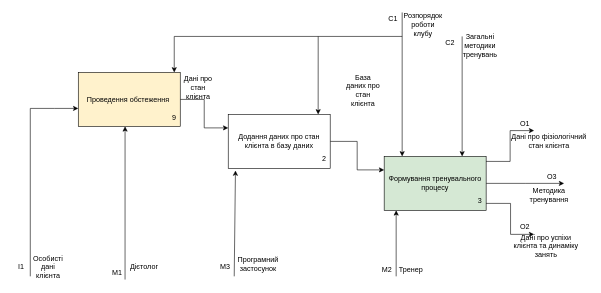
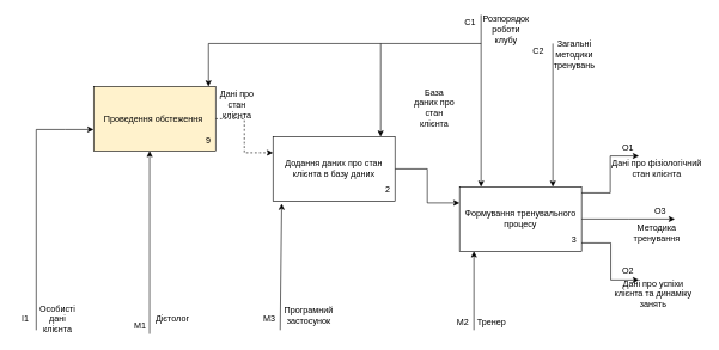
  <mxCell id="0" />
  <mxCell id="1" parent="0" />
- <mxCell id="2" style="edgeStyle=orthogonalEdgeStyle;rounded=0;orthogonalLoop=1;jettySize=auto;html=1;entryX=0;entryY=0.25;entryDx=0;entryDy=0;" edge="1" parent="1" source="3" target="9"><mxGeometry relative="1" as="geometry" /></mxCell>
+ <mxCell id="2" style="edgeStyle=orthogonalEdgeStyle;rounded=0;orthogonalLoop=1;jettySize=auto;html=1;entryX=0;entryY=0.25;entryDx=0;entryDy=0;dashed=1;" edge="1" parent="1" source="3" target="9"><mxGeometry relative="1" as="geometry" /></mxCell>
  <mxCell id="3" value="Проведення обстеження&amp;nbsp;" style="rounded=0;whiteSpace=wrap;html=1;fillColor=#fff2cc;" vertex="1" parent="1"><mxGeometry x="130" y="120" width="170" height="90" as="geometry" /></mxCell>
  <mxCell id="4" value="" style="endArrow=classic;html=1;rounded=0;" edge="1" parent="1"><mxGeometry width="50" height="50" relative="1" as="geometry"><mxPoint x="50" y="180" as="sourcePoint" /><mxPoint x="130" y="180" as="targetPoint" /><Array as="points"><mxPoint x="90" y="180" /></Array></mxGeometry></mxCell>
  <mxCell id="5" value="" style="endArrow=none;html=1;rounded=0;" edge="1" parent="1"><mxGeometry width="50" height="50" relative="1" as="geometry"><mxPoint x="50" y="460" as="sourcePoint" /><mxPoint x="50" y="180" as="targetPoint" /></mxGeometry></mxCell>
  <mxCell id="6" value="Особисті дані клієнта" style="text;html=1;strokeColor=none;fillColor=none;align=center;verticalAlign=middle;whiteSpace=wrap;rounded=0;" vertex="1" parent="1"><mxGeometry x="50" y="430" width="60" height="30" as="geometry" /></mxCell>
  <mxCell id="7" value="I1" style="text;html=1;strokeColor=none;fillColor=none;align=center;verticalAlign=middle;whiteSpace=wrap;rounded=0;" vertex="1" parent="1"><mxGeometry x="20" y="430" width="30" height="30" as="geometry" /></mxCell>
  <mxCell id="8" style="edgeStyle=orthogonalEdgeStyle;rounded=0;orthogonalLoop=1;jettySize=auto;html=1;entryX=0;entryY=0.25;entryDx=0;entryDy=0;" edge="1" parent="1" source="9" target="12"><mxGeometry relative="1" as="geometry" /></mxCell>
  <mxCell id="9" value="Додання даних про стан клієнта в базу даних" style="rounded=0;whiteSpace=wrap;html=1;" vertex="1" parent="1"><mxGeometry x="380" y="190" width="170" height="90" as="geometry" /></mxCell>
  <mxCell id="10" style="edgeStyle=orthogonalEdgeStyle;rounded=0;orthogonalLoop=1;jettySize=auto;html=1;exitX=0.996;exitY=0.093;exitDx=0;exitDy=0;exitPerimeter=0;" edge="1" parent="1" source="12"><mxGeometry relative="1" as="geometry"><mxPoint x="890" y="217" as="targetPoint" /><Array as="points"><mxPoint x="850" y="268" /><mxPoint x="850" y="217" /></Array></mxGeometry></mxCell>
  <mxCell id="11" style="edgeStyle=orthogonalEdgeStyle;rounded=0;orthogonalLoop=1;jettySize=auto;html=1;" edge="1" parent="1" source="12"><mxGeometry relative="1" as="geometry"><mxPoint x="940" y="305" as="targetPoint" /></mxGeometry></mxCell>
- <mxCell id="12" value="Формування тренувального процесу" style="rounded=0;whiteSpace=wrap;html=1;fillColor=#d5e8d4;" vertex="1" parent="1"><mxGeometry x="640" y="260" width="170" height="90" as="geometry" /></mxCell>
+ <mxCell id="12" value="Формування тренувального процесу" style="rounded=0;whiteSpace=wrap;html=1;" vertex="1" parent="1"><mxGeometry x="640" y="260" width="170" height="90" as="geometry" /></mxCell>
  <mxCell id="13" value="9" style="text;html=1;strokeColor=none;fillColor=none;align=center;verticalAlign=middle;whiteSpace=wrap;rounded=0;" vertex="1" parent="1"><mxGeometry x="260" y="180" width="60" height="30" as="geometry" /></mxCell>
  <mxCell id="14" value="2" style="text;html=1;strokeColor=none;fillColor=none;align=center;verticalAlign=middle;whiteSpace=wrap;rounded=0;" vertex="1" parent="1"><mxGeometry x="510" y="250" width="60" height="30" as="geometry" /></mxCell>
  <mxCell id="15" value="3" style="text;html=1;strokeColor=none;fillColor=none;align=center;verticalAlign=middle;whiteSpace=wrap;rounded=0;" vertex="1" parent="1"><mxGeometry x="770" y="320" width="60" height="30" as="geometry" /></mxCell>
  <mxCell id="16" value="" style="endArrow=classic;html=1;rounded=0;entryX=0.459;entryY=1;entryDx=0;entryDy=0;entryPerimeter=0;" edge="1" parent="1" target="3"><mxGeometry width="50" height="50" relative="1" as="geometry"><mxPoint x="208" y="465.333" as="sourcePoint" /><mxPoint x="208" y="212" as="targetPoint" /></mxGeometry></mxCell>
  <mxCell id="17" value="M1" style="text;html=1;strokeColor=none;fillColor=none;align=center;verticalAlign=middle;whiteSpace=wrap;rounded=0;" vertex="1" parent="1"><mxGeometry x="180" y="445" width="30" height="20" as="geometry" /></mxCell>
  <mxCell id="18" value="Дієтолог" style="text;html=1;strokeColor=none;fillColor=none;align=center;verticalAlign=middle;whiteSpace=wrap;rounded=0;" vertex="1" parent="1"><mxGeometry x="210" y="430" width="60" height="30" as="geometry" /></mxCell>
  <mxCell id="19" value="Дані про стан клієнта" style="text;html=1;strokeColor=none;fillColor=none;align=center;verticalAlign=middle;whiteSpace=wrap;rounded=0;" vertex="1" parent="1"><mxGeometry x="300" y="130" width="60" height="30" as="geometry" /></mxCell>
  <mxCell id="20" value="База даних про стан клієнта" style="text;html=1;strokeColor=none;fillColor=none;align=center;verticalAlign=middle;whiteSpace=wrap;rounded=0;" vertex="1" parent="1"><mxGeometry x="575" y="135" width="60" height="30" as="geometry" /></mxCell>
  <mxCell id="21" value="" style="endArrow=classic;html=1;rounded=0;entryX=0.071;entryY=1.04;entryDx=0;entryDy=0;entryPerimeter=0;" edge="1" parent="1" target="9"><mxGeometry width="50" height="50" relative="1" as="geometry"><mxPoint x="390" y="460" as="sourcePoint" /><mxPoint x="440" y="410" as="targetPoint" /></mxGeometry></mxCell>
  <mxCell id="22" value="M3" style="text;html=1;strokeColor=none;fillColor=none;align=center;verticalAlign=middle;whiteSpace=wrap;rounded=0;" vertex="1" parent="1"><mxGeometry x="360" y="435" width="30" height="20" as="geometry" /></mxCell>
  <mxCell id="23" value="Програмний застосунок" style="text;html=1;strokeColor=none;fillColor=none;align=center;verticalAlign=middle;whiteSpace=wrap;rounded=0;" vertex="1" parent="1"><mxGeometry x="390" y="420" width="80" height="40" as="geometry" /></mxCell>
  <mxCell id="24" value="" style="endArrow=classic;html=1;rounded=0;" edge="1" parent="1"><mxGeometry width="50" height="50" relative="1" as="geometry"><mxPoint x="660" y="460" as="sourcePoint" /><mxPoint x="660" y="350" as="targetPoint" /></mxGeometry></mxCell>
  <mxCell id="25" value="Тренер" style="text;html=1;strokeColor=none;fillColor=none;align=center;verticalAlign=middle;whiteSpace=wrap;rounded=0;" vertex="1" parent="1"><mxGeometry x="650" y="435" width="70" height="30" as="geometry" /></mxCell>
  <mxCell id="26" value="M2" style="text;html=1;strokeColor=none;fillColor=none;align=center;verticalAlign=middle;whiteSpace=wrap;rounded=0;" vertex="1" parent="1"><mxGeometry x="630" y="440" width="30" height="20" as="geometry" /></mxCell>
  <mxCell id="27" value="" style="endArrow=classic;html=1;rounded=0;" edge="1" parent="1"><mxGeometry width="50" height="50" relative="1" as="geometry"><mxPoint x="770" y="60" as="sourcePoint" /><mxPoint x="770" y="260" as="targetPoint" /></mxGeometry></mxCell>
  <mxCell id="28" value="C2" style="text;html=1;strokeColor=none;fillColor=none;align=center;verticalAlign=middle;whiteSpace=wrap;rounded=0;" vertex="1" parent="1"><mxGeometry x="730" y="60" width="40" height="20" as="geometry" /></mxCell>
  <mxCell id="29" value="Загальні методики тренувань" style="text;html=1;strokeColor=none;fillColor=none;align=center;verticalAlign=middle;whiteSpace=wrap;rounded=0;" vertex="1" parent="1"><mxGeometry x="770" y="60" width="60" height="30" as="geometry" /></mxCell>
  <mxCell id="30" value="" style="endArrow=classic;html=1;rounded=0;" edge="1" parent="1"><mxGeometry width="50" height="50" relative="1" as="geometry"><mxPoint x="670" as="sourcePoint" y="20" /><mxPoint x="670" y="260" as="targetPoint" /></mxGeometry></mxCell>
  <mxCell id="31" value="" style="endArrow=none;html=1;rounded=0;" edge="1" parent="1"><mxGeometry width="50" height="50" relative="1" as="geometry"><mxPoint x="290" y="60" as="sourcePoint" /><mxPoint x="670" y="60" as="targetPoint" /></mxGeometry></mxCell>
  <mxCell id="32" value="" style="endArrow=classic;html=1;rounded=0;" edge="1" parent="1"><mxGeometry width="50" height="50" relative="1" as="geometry"><mxPoint x="290" y="60" as="sourcePoint" /><mxPoint x="290" y="120" as="targetPoint" /></mxGeometry></mxCell>
  <mxCell id="33" value="" style="endArrow=classic;html=1;rounded=0;entryX=0.882;entryY=0;entryDx=0;entryDy=0;entryPerimeter=0;" edge="1" parent="1" target="9"><mxGeometry width="50" height="50" relative="1" as="geometry"><mxPoint x="530" y="60" as="sourcePoint" /><mxPoint x="580" y="15" as="targetPoint" /></mxGeometry></mxCell>
  <mxCell id="34" value="Розпорядок роботи клубу" style="text;html=1;strokeColor=none;fillColor=none;align=center;verticalAlign=middle;whiteSpace=wrap;rounded=0;" vertex="1" parent="1"><mxGeometry x="670" width="70" height="40" as="geometry" y="20" /></mxCell>
  <mxCell id="35" value="C1" style="text;html=1;strokeColor=none;fillColor=none;align=center;verticalAlign=middle;whiteSpace=wrap;rounded=0;" vertex="1" parent="1"><mxGeometry x="640" width="30" height="20" as="geometry" y="20" /></mxCell>
  <mxCell id="36" value="O1" style="text;html=1;strokeColor=none;fillColor=none;align=center;verticalAlign=middle;whiteSpace=wrap;rounded=0;" vertex="1" parent="1"><mxGeometry x="860" y="195" width="30" height="20" as="geometry" /></mxCell>
  <mxCell id="37" value="O2" style="text;html=1;strokeColor=none;fillColor=none;align=center;verticalAlign=middle;whiteSpace=wrap;rounded=0;" vertex="1" parent="1"><mxGeometry x="860" y="370" width="30" height="15" as="geometry" /></mxCell>
  <mxCell id="38" value="Дані про фізіологічний стан клієнта" style="text;html=1;strokeColor=none;fillColor=none;align=center;verticalAlign=middle;whiteSpace=wrap;rounded=0;" vertex="1" parent="1"><mxGeometry x="850" y="220" width="130" height="30" as="geometry" /></mxCell>
  <mxCell id="39" value="Дані про успіхи клієнта та динаміку занять" style="text;html=1;strokeColor=none;fillColor=none;align=center;verticalAlign=middle;whiteSpace=wrap;rounded=0;" vertex="1" parent="1"><mxGeometry x="850" y="395" width="120" height="30" as="geometry" /></mxCell>
  <mxCell id="40" style="edgeStyle=orthogonalEdgeStyle;rounded=0;orthogonalLoop=1;jettySize=auto;html=1;exitX=0.996;exitY=0.093;exitDx=0;exitDy=0;exitPerimeter=0;" edge="1" parent="1"><mxGeometry relative="1" as="geometry"><mxPoint x="890" y="390" as="targetPoint" /><mxPoint x="810" y="338.37" as="sourcePoint" /><Array as="points"><mxPoint x="850.68" y="338" /></Array></mxGeometry></mxCell>
  <mxCell id="41" value="O3" style="text;html=1;strokeColor=none;fillColor=none;align=center;verticalAlign=middle;whiteSpace=wrap;rounded=0;" vertex="1" parent="1"><mxGeometry x="910" y="290" width="20" height="10" as="geometry" /></mxCell>
  <mxCell id="42" value="Методика тренування" style="text;html=1;strokeColor=none;fillColor=none;align=center;verticalAlign=middle;whiteSpace=wrap;rounded=0;" vertex="1" parent="1"><mxGeometry x="885" y="310" width="60" height="30" as="geometry" /></mxCell>
